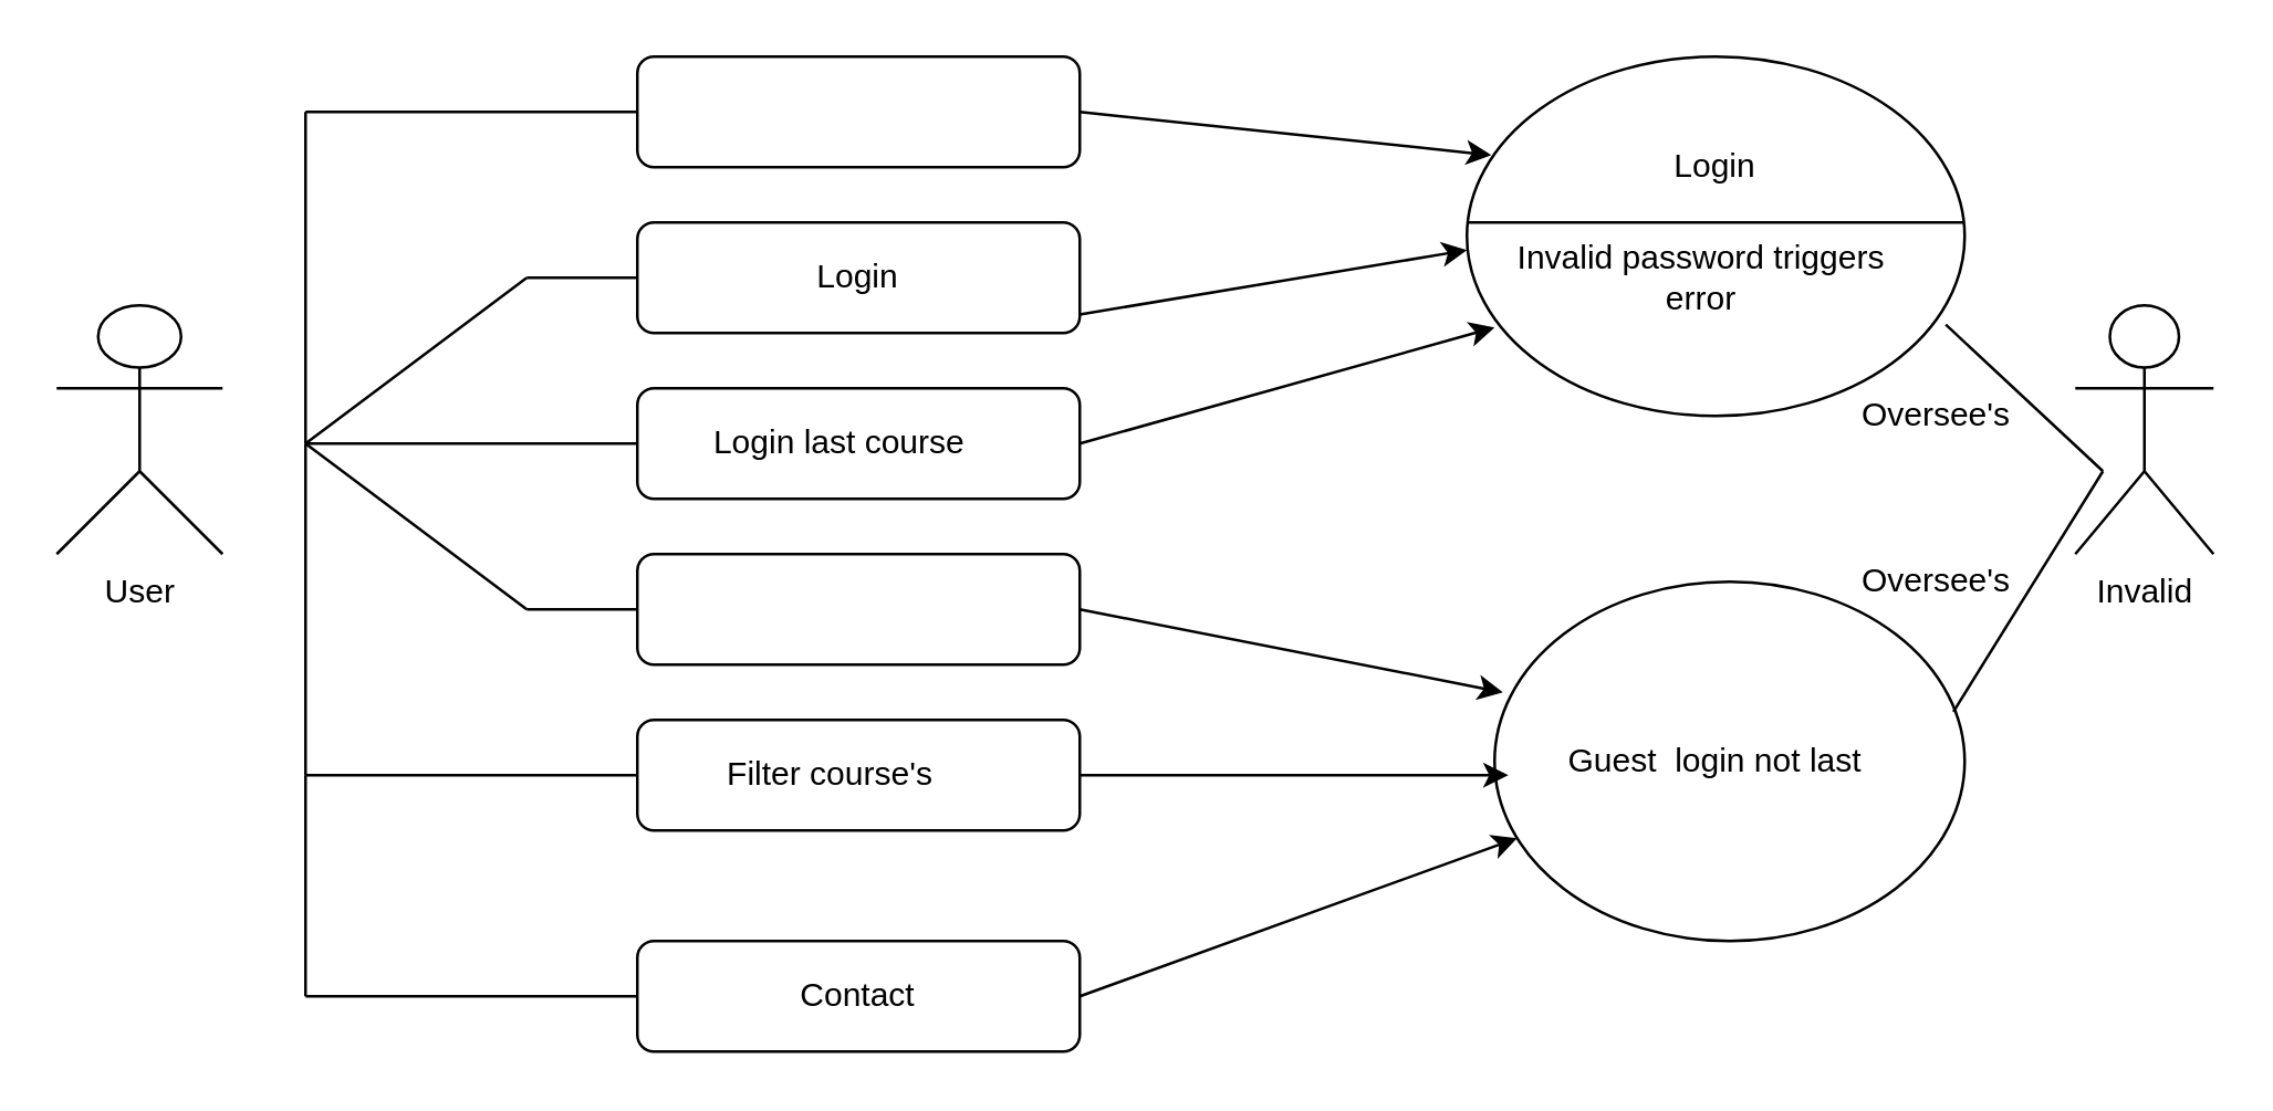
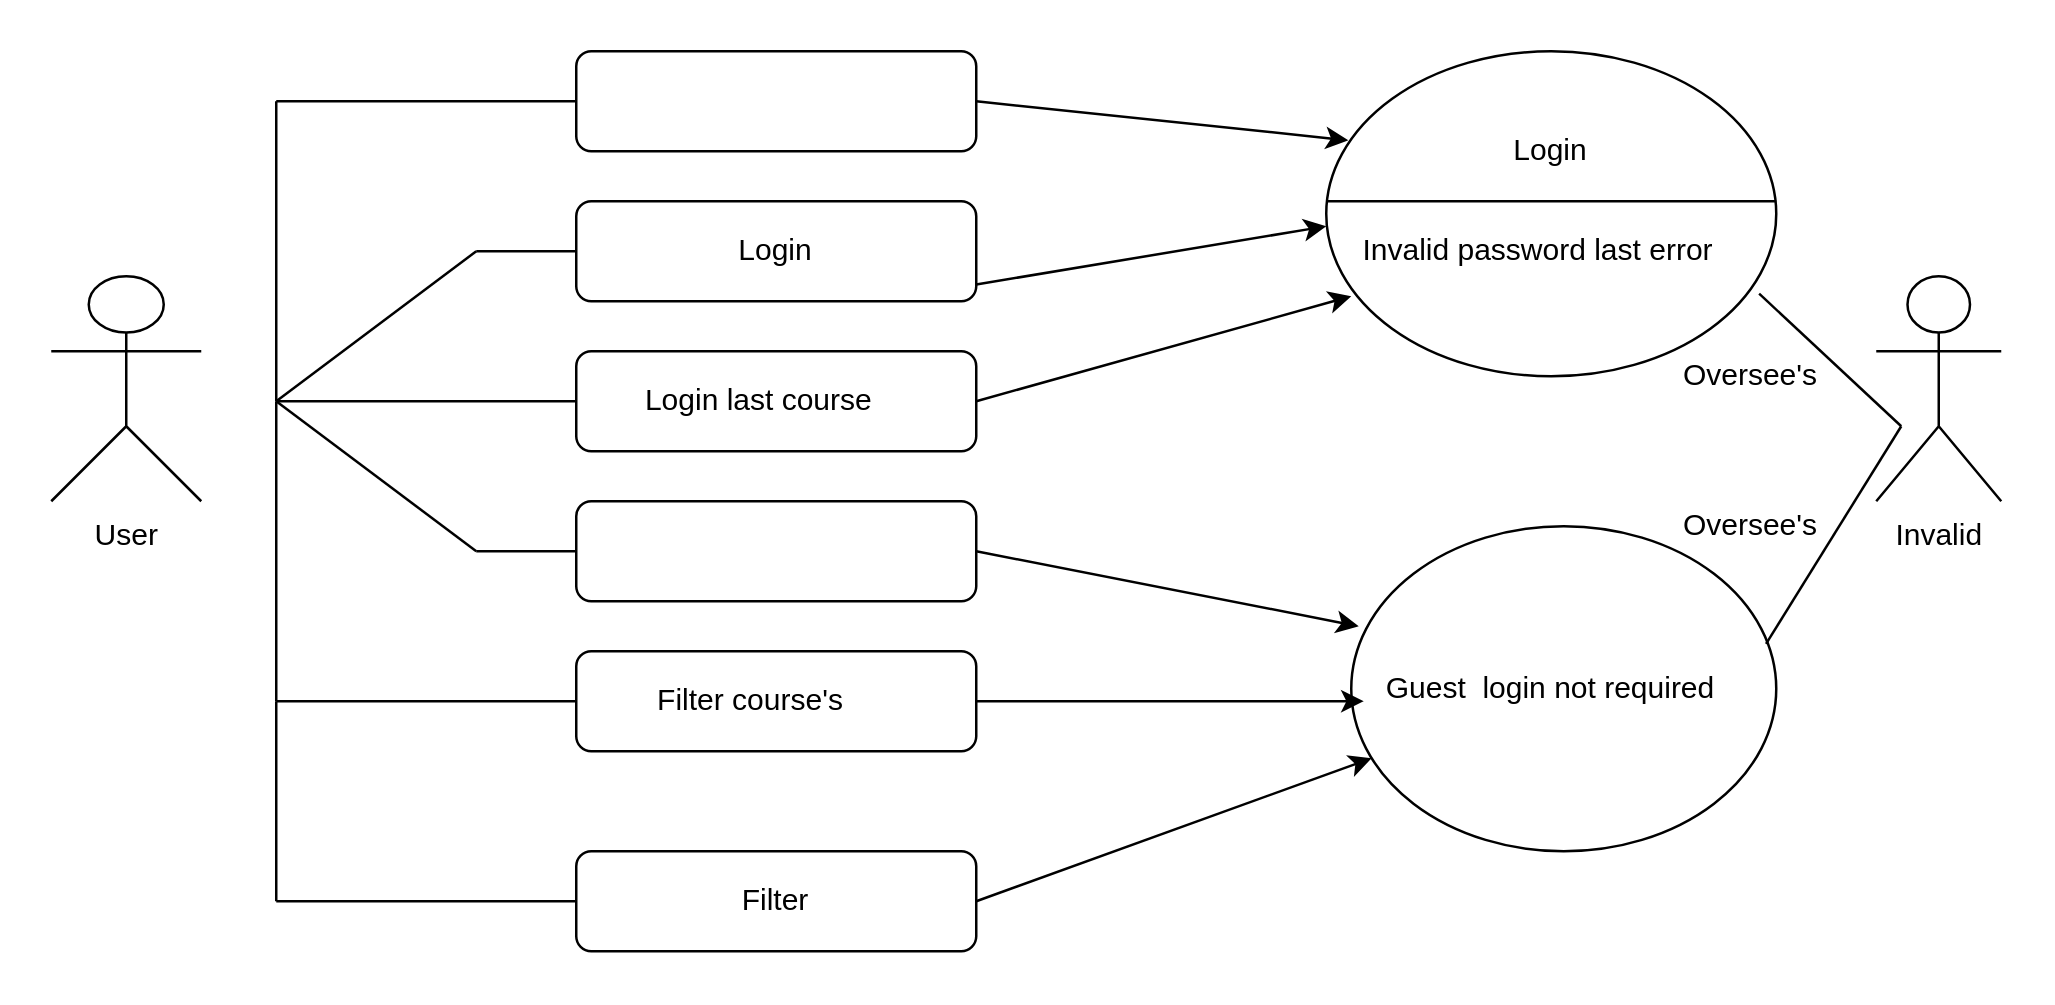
  <mxCell id="0" />
  <mxCell id="1" parent="0" />
  <mxCell id="2" value="User&lt;br&gt;" style="shape=umlActor;verticalLabelPosition=bottom;verticalAlign=top;html=1;outlineConnect=0;" parent="1" vertex="1"><mxGeometry x="20" y="110" width="60" height="90" as="geometry" /></mxCell>
  <mxCell id="3" value="" style="endArrow=none;html=1;" parent="1" edge="1"><mxGeometry width="50" height="50" relative="1" as="geometry"><mxPoint x="110" y="160" as="sourcePoint" /><mxPoint x="230" y="160" as="targetPoint" /></mxGeometry></mxCell>
  <mxCell id="4" value="" style="endArrow=none;html=1;" parent="1" edge="1"><mxGeometry width="50" height="50" relative="1" as="geometry"><mxPoint x="110" y="160" as="sourcePoint" /><mxPoint x="190" y="100" as="targetPoint" /></mxGeometry></mxCell>
  <mxCell id="5" value="" style="endArrow=none;html=1;" parent="1" edge="1"><mxGeometry width="50" height="50" relative="1" as="geometry"><mxPoint x="190" y="100" as="sourcePoint" /><mxPoint x="230" y="100" as="targetPoint" /></mxGeometry></mxCell>
  <mxCell id="6" value="" style="endArrow=none;html=1;" parent="1" edge="1"><mxGeometry width="50" height="50" relative="1" as="geometry"><mxPoint x="190" y="220" as="sourcePoint" /><mxPoint x="110" y="160" as="targetPoint" /></mxGeometry></mxCell>
  <mxCell id="7" value="" style="endArrow=none;html=1;" parent="1" edge="1"><mxGeometry width="50" height="50" relative="1" as="geometry"><mxPoint x="190" y="220" as="sourcePoint" /><mxPoint x="230" y="220" as="targetPoint" /></mxGeometry></mxCell>
  <mxCell id="8" value="" style="endArrow=none;html=1;" parent="1" edge="1"><mxGeometry width="50" height="50" relative="1" as="geometry"><mxPoint x="110" y="160" as="sourcePoint" /><mxPoint x="110" y="40" as="targetPoint" /></mxGeometry></mxCell>
  <mxCell id="9" value="" style="endArrow=none;html=1;" parent="1" edge="1"><mxGeometry width="50" height="50" relative="1" as="geometry"><mxPoint x="110" y="280" as="sourcePoint" /><mxPoint x="110" y="160" as="targetPoint" /></mxGeometry></mxCell>
  <mxCell id="10" value="" style="endArrow=none;html=1;" parent="1" edge="1"><mxGeometry width="50" height="50" relative="1" as="geometry"><mxPoint x="110" y="40" as="sourcePoint" /><mxPoint x="230" y="40" as="targetPoint" /></mxGeometry></mxCell>
  <mxCell id="11" value="" style="endArrow=none;html=1;" parent="1" edge="1"><mxGeometry width="50" height="50" relative="1" as="geometry"><mxPoint x="110" y="280" as="sourcePoint" /><mxPoint x="230" y="280" as="targetPoint" /></mxGeometry></mxCell>
  <mxCell id="12" value="" style="rounded=1;whiteSpace=wrap;html=1;" parent="1" vertex="1"><mxGeometry x="230" y="260" width="160" height="40" as="geometry" /></mxCell>
  <mxCell id="13" value="" style="rounded=1;whiteSpace=wrap;html=1;" parent="1" vertex="1"><mxGeometry x="230" y="20" width="160" height="40" as="geometry" /></mxCell>
  <mxCell id="14" value="" style="rounded=1;whiteSpace=wrap;html=1;" parent="1" vertex="1"><mxGeometry x="230" y="140" width="160" height="40" as="geometry" /></mxCell>
  <mxCell id="15" value="" style="rounded=1;whiteSpace=wrap;html=1;" parent="1" vertex="1"><mxGeometry x="230" y="80" width="160" height="40" as="geometry" /></mxCell>
  <mxCell id="16" value="" style="rounded=1;whiteSpace=wrap;html=1;" parent="1" vertex="1"><mxGeometry x="230" y="200" width="160" height="40" as="geometry" /></mxCell>
  <mxCell id="17" value="Login" style="text;html=1;strokeColor=none;fillColor=none;align=center;verticalAlign=middle;whiteSpace=wrap;rounded=0;" parent="1" vertex="1"><mxGeometry x="290" y="90" width="40" height="20" as="geometry" /></mxCell>
  <mxCell id="18" value="Login last course&amp;nbsp;" style="text;html=1;strokeColor=none;fillColor=none;align=center;verticalAlign=middle;whiteSpace=wrap;rounded=0;" parent="1" vertex="1"><mxGeometry x="240" y="150" width="130" height="20" as="geometry" /></mxCell>
  <mxCell id="19" value="Filter course's" style="text;html=1;strokeColor=none;fillColor=none;align=center;verticalAlign=middle;whiteSpace=wrap;rounded=0;" parent="1" vertex="1"><mxGeometry x="235" y="270" width="130" height="20" as="geometry" /></mxCell>
  <mxCell id="20" value="" style="ellipse;whiteSpace=wrap;html=1;gradientColor=#ffffff;" parent="1" vertex="1"><mxGeometry x="530" y="20" width="180" height="130" as="geometry" /></mxCell>
  <mxCell id="21" value="Login" style="text;html=1;strokeColor=none;fillColor=none;align=center;verticalAlign=middle;whiteSpace=wrap;rounded=0;" parent="1" vertex="1"><mxGeometry x="600" y="50" width="40" height="20" as="geometry" /></mxCell>
  <mxCell id="22" value="" style="endArrow=none;html=1;" parent="1" edge="1"><mxGeometry width="50" height="50" relative="1" as="geometry"><mxPoint x="530" y="80" as="sourcePoint" /><mxPoint x="710" y="80" as="targetPoint" /></mxGeometry></mxCell>
- <mxCell id="23" value="Invalid password triggers error" style="text;html=1;strokeColor=none;fillColor=none;align=center;verticalAlign=middle;whiteSpace=wrap;rounded=0;" parent="1" vertex="1"><mxGeometry x="540" y="80" width="150" height="40" as="geometry" /></mxCell>
+ <mxCell id="23" value="Invalid password last error" style="text;html=1;strokeColor=none;fillColor=none;align=center;verticalAlign=middle;whiteSpace=wrap;rounded=0;" parent="1" vertex="1"><mxGeometry x="540" y="80" width="150" height="40" as="geometry" /></mxCell>
  <mxCell id="24" value="" style="endArrow=classic;html=1;entryX=0.049;entryY=0.274;entryDx=0;entryDy=0;entryPerimeter=0;exitX=1;exitY=0.5;exitDx=0;exitDy=0;" parent="1" source="13" target="20" edge="1"><mxGeometry width="50" height="50" relative="1" as="geometry"><mxPoint x="390" y="20" as="sourcePoint" /><mxPoint x="570" y="50" as="targetPoint" /></mxGeometry></mxCell>
  <mxCell id="25" value="" style="endArrow=classic;html=1;" parent="1" edge="1"><mxGeometry width="50" height="50" relative="1" as="geometry"><mxPoint x="390" y="113.29" as="sourcePoint" /><mxPoint x="530" y="90" as="targetPoint" /></mxGeometry></mxCell>
  <mxCell id="26" value="" style="endArrow=classic;html=1;exitX=1;exitY=0.5;exitDx=0;exitDy=0;" parent="1" source="14" edge="1"><mxGeometry width="50" height="50" relative="1" as="geometry"><mxPoint x="490" y="320" as="sourcePoint" /><mxPoint x="540" y="118" as="targetPoint" /></mxGeometry></mxCell>
  <mxCell id="27" value="" style="ellipse;whiteSpace=wrap;html=1;gradientColor=#ffffff;" parent="1" vertex="1"><mxGeometry x="540" y="210" width="170" height="130" as="geometry" /></mxCell>
  <mxCell id="28" value="" style="endArrow=classic;html=1;exitX=1;exitY=0.5;exitDx=0;exitDy=0;" parent="1" source="16" edge="1"><mxGeometry width="50" height="50" relative="1" as="geometry"><mxPoint x="350" y="310" as="sourcePoint" /><mxPoint x="543" y="250" as="targetPoint" /></mxGeometry></mxCell>
  <mxCell id="29" value="" style="endArrow=classic;html=1;exitX=1;exitY=0.5;exitDx=0;exitDy=0;entryX=0;entryY=0.75;entryDx=0;entryDy=0;" parent="1" source="12" target="30" edge="1"><mxGeometry width="50" height="50" relative="1" as="geometry"><mxPoint x="350" y="310" as="sourcePoint" /><mxPoint x="530" y="280" as="targetPoint" /></mxGeometry></mxCell>
- <mxCell id="30" value="Guest &amp;nbsp;login not last" style="text;html=1;strokeColor=none;fillColor=none;align=center;verticalAlign=middle;whiteSpace=wrap;rounded=0;" parent="1" vertex="1"><mxGeometry x="545" y="265" width="150" height="20" as="geometry" /></mxCell>
+ <mxCell id="30" value="Guest &amp;nbsp;login not required" style="text;html=1;strokeColor=none;fillColor=none;align=center;verticalAlign=middle;whiteSpace=wrap;rounded=0;" parent="1" vertex="1"><mxGeometry x="545" y="265" width="150" height="20" as="geometry" /></mxCell>
  <mxCell id="31" value="Invalid" style="shape=umlActor;verticalLabelPosition=bottom;verticalAlign=top;html=1;outlineConnect=0;gradientColor=#ffffff;" parent="1" vertex="1"><mxGeometry x="750" y="110" width="50" height="90" as="geometry" /></mxCell>
  <mxCell id="32" value="" style="endArrow=none;html=1;entryX=0.976;entryY=0.362;entryDx=0;entryDy=0;entryPerimeter=0;" parent="1" target="27" edge="1"><mxGeometry width="50" height="50" relative="1" as="geometry"><mxPoint x="760" y="170" as="sourcePoint" /><mxPoint x="640" y="350" as="targetPoint" /></mxGeometry></mxCell>
  <mxCell id="33" value="" style="endArrow=none;html=1;entryX=0.962;entryY=0.746;entryDx=0;entryDy=0;entryPerimeter=0;" parent="1" target="20" edge="1"><mxGeometry width="50" height="50" relative="1" as="geometry"><mxPoint x="760" y="170" as="sourcePoint" /><mxPoint x="400" y="260" as="targetPoint" /></mxGeometry></mxCell>
  <mxCell id="34" value="Oversee's" style="text;html=1;strokeColor=none;fillColor=none;align=center;verticalAlign=middle;whiteSpace=wrap;rounded=0;" parent="1" vertex="1"><mxGeometry x="670" y="140" width="60" height="20" as="geometry" /></mxCell>
  <mxCell id="35" value="Oversee's" style="text;html=1;strokeColor=none;fillColor=none;align=center;verticalAlign=middle;whiteSpace=wrap;rounded=0;" parent="1" vertex="1"><mxGeometry x="680" y="200" width="40" height="20" as="geometry" /></mxCell>
  <mxCell id="36" value="" style="endArrow=none;html=1;" parent="1" edge="1"><mxGeometry width="50" height="50" relative="1" as="geometry"><mxPoint x="110" y="280" as="sourcePoint" /><mxPoint x="110" y="360" as="targetPoint" /></mxGeometry></mxCell>
  <mxCell id="37" value="" style="endArrow=none;html=1;" parent="1" edge="1"><mxGeometry width="50" height="50" relative="1" as="geometry"><mxPoint x="110" y="360" as="sourcePoint" /><mxPoint x="230" y="360" as="targetPoint" /></mxGeometry></mxCell>
  <mxCell id="38" value="" style="rounded=1;whiteSpace=wrap;html=1;gradientColor=#ffffff;" parent="1" vertex="1"><mxGeometry x="230" y="340" width="160" height="40" as="geometry" /></mxCell>
- <mxCell id="39" value="Contact" style="text;html=1;strokeColor=none;fillColor=none;align=center;verticalAlign=middle;whiteSpace=wrap;rounded=0;" parent="1" vertex="1"><mxGeometry x="230" y="350" width="160" height="20" as="geometry" /></mxCell>
+ <mxCell id="39" value="Filter" style="text;html=1;strokeColor=none;fillColor=none;align=center;verticalAlign=middle;whiteSpace=wrap;rounded=0;" parent="1" vertex="1"><mxGeometry x="230" y="350" width="160" height="20" as="geometry" /></mxCell>
  <mxCell id="40" value="" style="endArrow=classic;html=1;exitX=1;exitY=0.5;exitDx=0;exitDy=0;" parent="1" source="39" target="27" edge="1"><mxGeometry width="50" height="50" relative="1" as="geometry"><mxPoint x="350" y="310" as="sourcePoint" /><mxPoint x="540" y="350" as="targetPoint" /></mxGeometry></mxCell>
